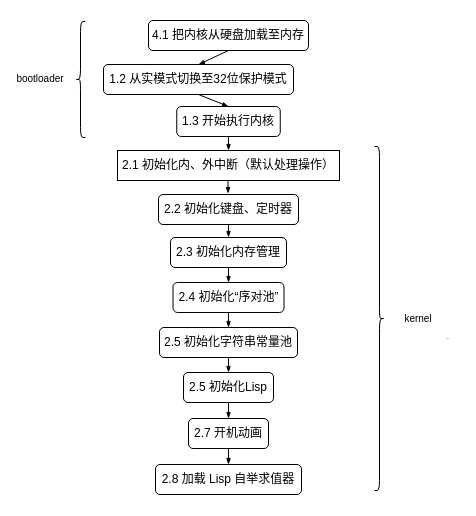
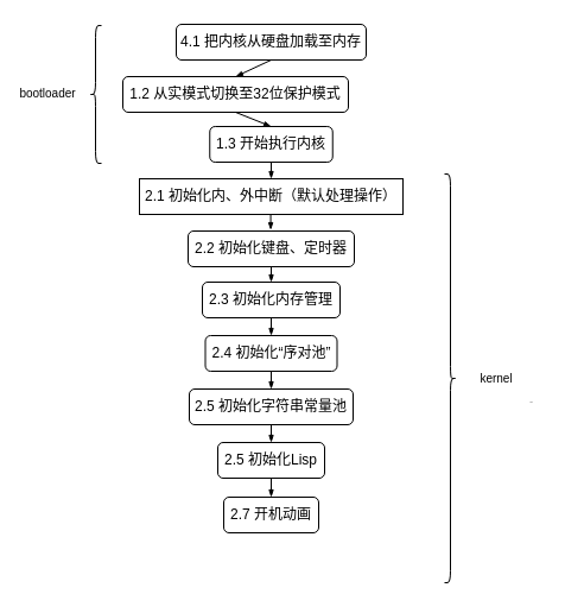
  <mxCell id="0" />
  <mxCell id="1" parent="0" />
  <mxCell id="2" value="4.1 把内核从硬盘加载至内存" style="rounded=1;whiteSpace=wrap;html=1;fontSize=12;glass=0;strokeWidth=1;shadow=0;" parent="1" vertex="1"><mxGeometry x="148" y="20" width="160" height="30" as="geometry" /></mxCell>
  <mxCell id="3" value="1.2 从实模式切换至32位保护模式" style="rounded=1;whiteSpace=wrap;html=1;fontSize=12;glass=0;strokeWidth=1;shadow=0;" vertex="1" parent="1"><mxGeometry x="103" y="64" width="190" height="30" as="geometry" /></mxCell>
  <mxCell id="4" value="1.3 开始执行内核" style="rounded=1;whiteSpace=wrap;html=1;fontSize=12;glass=0;strokeWidth=1;shadow=0;" vertex="1" parent="1"><mxGeometry x="176.25" y="106" width="103.5" height="30" as="geometry" /></mxCell>
  <mxCell id="5" value="2.1 初始化内、外中断（默认处理操作）" style="whiteSpace=wrap;html=1;fontSize=12;glass=0;strokeWidth=1;shadow=0;rounded=0;" vertex="1" parent="1"><mxGeometry x="117" y="150" width="222" height="30" as="geometry" /></mxCell>
  <mxCell id="6" value="2.3 初始化内存管理" style="rounded=1;whiteSpace=wrap;html=1;fontSize=12;glass=0;strokeWidth=1;shadow=0;" vertex="1" parent="1"><mxGeometry x="170" y="237" width="116" height="30" as="geometry" /></mxCell>
  <mxCell id="7" value="2.2 初始化键盘、定时器" style="rounded=1;whiteSpace=wrap;html=1;fontSize=12;glass=0;strokeWidth=1;shadow=0;" vertex="1" parent="1"><mxGeometry x="158" y="194" width="140" height="30" as="geometry" /></mxCell>
  <mxCell id="8" value="2.4 初始化“序对池”" style="rounded=1;whiteSpace=wrap;html=1;fontSize=12;glass=0;strokeWidth=1;shadow=0;" vertex="1" parent="1"><mxGeometry x="172.5" y="282" width="111" height="30" as="geometry" /></mxCell>
  <mxCell id="9" value="2.5 初始化字符串常量池" style="rounded=1;whiteSpace=wrap;html=1;fontSize=12;glass=0;strokeWidth=1;shadow=0;" vertex="1" parent="1"><mxGeometry x="159" y="327" width="138" height="30" as="geometry" /></mxCell>
  <mxCell id="10" value="2.5 初始化Lisp" style="rounded=1;whiteSpace=wrap;html=1;fontSize=12;glass=0;strokeWidth=1;shadow=0;" vertex="1" parent="1"><mxGeometry x="183" y="372" width="90" height="30" as="geometry" /></mxCell>
  <mxCell id="11" value="2.7 开机动画" style="rounded=1;whiteSpace=wrap;html=1;fontSize=12;glass=0;strokeWidth=1;shadow=0;" vertex="1" parent="1"><mxGeometry x="188" y="418" width="80" height="30" as="geometry" /></mxCell>
- <mxCell id="12" value="2.8 加载 Lisp 自举求值器" style="rounded=1;whiteSpace=wrap;html=1;fontSize=12;glass=0;strokeWidth=1;shadow=0;" vertex="1" parent="1"><mxGeometry x="155" y="464" width="146" height="30" as="geometry" /></mxCell>
  <mxCell id="13" value="" style="endArrow=blockThin;html=1;fontSize=1;endSize=4;startSize=4;endFill=1;exitX=0.5;exitY=1;exitDx=0;exitDy=0;entryX=0.5;entryY=0;entryDx=0;entryDy=0;" edge="1" parent="1" source="2" target="3"><mxGeometry width="50" height="50" relative="1" as="geometry"><mxPoint x="232" y="54" as="sourcePoint" /><mxPoint x="164" y="96" as="targetPoint" /></mxGeometry></mxCell>
  <mxCell id="14" value="" style="endArrow=blockThin;html=1;fontSize=1;endSize=4;startSize=4;endFill=1;exitX=0.5;exitY=1;exitDx=0;exitDy=0;entryX=0.5;entryY=0;entryDx=0;entryDy=0;" edge="1" parent="1" source="3" target="4"><mxGeometry width="50" height="50" relative="1" as="geometry"><mxPoint x="258" y="98" as="sourcePoint" /><mxPoint x="258" y="112" as="targetPoint" /></mxGeometry></mxCell>
  <mxCell id="15" value="" style="endArrow=blockThin;html=1;fontSize=1;endSize=4;startSize=4;endFill=1;exitX=0.5;exitY=1;exitDx=0;exitDy=0;entryX=0.5;entryY=0;entryDx=0;entryDy=0;" edge="1" parent="1" source="4" target="5"><mxGeometry width="50" height="50" relative="1" as="geometry"><mxPoint x="242" y="136" as="sourcePoint" /><mxPoint x="242" y="148" as="targetPoint" /></mxGeometry></mxCell>
  <mxCell id="16" value="" style="endArrow=blockThin;html=1;fontSize=1;endSize=4;startSize=4;endFill=1;exitX=0.498;exitY=0.996;exitDx=0;exitDy=0;entryX=0.497;entryY=-0.032;entryDx=0;entryDy=0;entryPerimeter=0;exitPerimeter=0;" edge="1" parent="1" source="5" target="7"><mxGeometry width="50" height="50" relative="1" as="geometry"><mxPoint x="230" y="138" as="sourcePoint" /><mxPoint x="230" y="152" as="targetPoint" /></mxGeometry></mxCell>
  <mxCell id="17" value="" style="endArrow=blockThin;html=1;fontSize=1;endSize=4;startSize=4;endFill=1;exitX=0.5;exitY=1;exitDx=0;exitDy=0;entryX=0.5;entryY=0;entryDx=0;entryDy=0;" edge="1" parent="1" source="7" target="6"><mxGeometry width="50" height="50" relative="1" as="geometry"><mxPoint x="229.556" y="181.88" as="sourcePoint" /><mxPoint x="229.58" y="195.04" as="targetPoint" /></mxGeometry></mxCell>
  <mxCell id="18" value="" style="endArrow=blockThin;html=1;fontSize=1;endSize=4;startSize=4;endFill=1;exitX=0.5;exitY=1;exitDx=0;exitDy=0;entryX=0.5;entryY=0;entryDx=0;entryDy=0;" edge="1" parent="1" source="6" target="8"><mxGeometry width="50" height="50" relative="1" as="geometry"><mxPoint x="230" y="226" as="sourcePoint" /><mxPoint x="230" y="239" as="targetPoint" /></mxGeometry></mxCell>
  <mxCell id="19" value="" style="endArrow=blockThin;html=1;fontSize=1;endSize=4;startSize=4;endFill=1;entryX=0.5;entryY=0;entryDx=0;entryDy=0;" edge="1" parent="1" target="9"><mxGeometry width="50" height="50" relative="1" as="geometry"><mxPoint x="228" y="312" as="sourcePoint" /><mxPoint x="230" y="284" as="targetPoint" /></mxGeometry></mxCell>
  <mxCell id="20" value="" style="endArrow=blockThin;html=1;fontSize=1;endSize=4;startSize=4;endFill=1;exitX=0.5;exitY=1;exitDx=0;exitDy=0;entryX=0.5;entryY=0;entryDx=0;entryDy=0;" edge="1" parent="1" source="9" target="10"><mxGeometry width="50" height="50" relative="1" as="geometry"><mxPoint x="230" y="314" as="sourcePoint" /><mxPoint x="226" y="364.037" as="targetPoint" /></mxGeometry></mxCell>
  <mxCell id="21" value="" style="endArrow=blockThin;html=1;fontSize=1;endSize=4;startSize=4;endFill=1;exitX=0.5;exitY=1;exitDx=0;exitDy=0;entryX=0.5;entryY=0;entryDx=0;entryDy=0;" edge="1" parent="1" source="10" target="11"><mxGeometry width="50" height="50" relative="1" as="geometry"><mxPoint x="248" y="403" as="sourcePoint" /><mxPoint x="248" y="418" as="targetPoint" /></mxGeometry></mxCell>
- <mxCell id="22" value="" style="endArrow=blockThin;html=1;fontSize=1;endSize=4;startSize=4;endFill=1;exitX=0.5;exitY=1;exitDx=0;exitDy=0;entryX=0.5;entryY=0;entryDx=0;entryDy=0;" edge="1" parent="1" source="11" target="12"><mxGeometry width="50" height="50" relative="1" as="geometry"><mxPoint x="230" y="404" as="sourcePoint" /><mxPoint x="230" y="420" as="targetPoint" /></mxGeometry></mxCell>
  <mxCell id="23" value="" style="shape=curlyBracket;whiteSpace=wrap;html=1;rounded=1;fontSize=1;" vertex="1" parent="1"><mxGeometry x="75" y="21" width="10" height="116" as="geometry" /></mxCell>
  <mxCell id="24" value="&lt;font style=&quot;font-size: 10px&quot;&gt;bootloader&lt;/font&gt;" style="text;html=1;strokeColor=none;fillColor=none;align=center;verticalAlign=middle;whiteSpace=wrap;rounded=0;fontSize=1;" vertex="1" parent="1"><mxGeometry x="20" y="68" width="40" height="20" as="geometry" /></mxCell>
  <mxCell id="25" value="" style="shape=curlyBracket;whiteSpace=wrap;html=1;rounded=1;fontSize=1;rotation=-180;" vertex="1" parent="1"><mxGeometry x="374" y="146" width="10" height="344" as="geometry" /></mxCell>
  <mxCell id="26" value="&lt;span style=&quot;font-size: 10px&quot;&gt;kernel&lt;/span&gt;" style="text;html=1;strokeColor=none;fillColor=none;align=center;verticalAlign=middle;whiteSpace=wrap;rounded=0;fontSize=1;" vertex="1" parent="1"><mxGeometry x="398" y="308" width="40" height="20" as="geometry" /></mxCell>
  <mxCell id="27" value="Text" style="text;html=1;align=center;verticalAlign=middle;resizable=0;points=[];autosize=1;fontSize=1;" vertex="1" parent="1"><mxGeometry x="440" y="335" width="14" height="6" as="geometry" /></mxCell>
